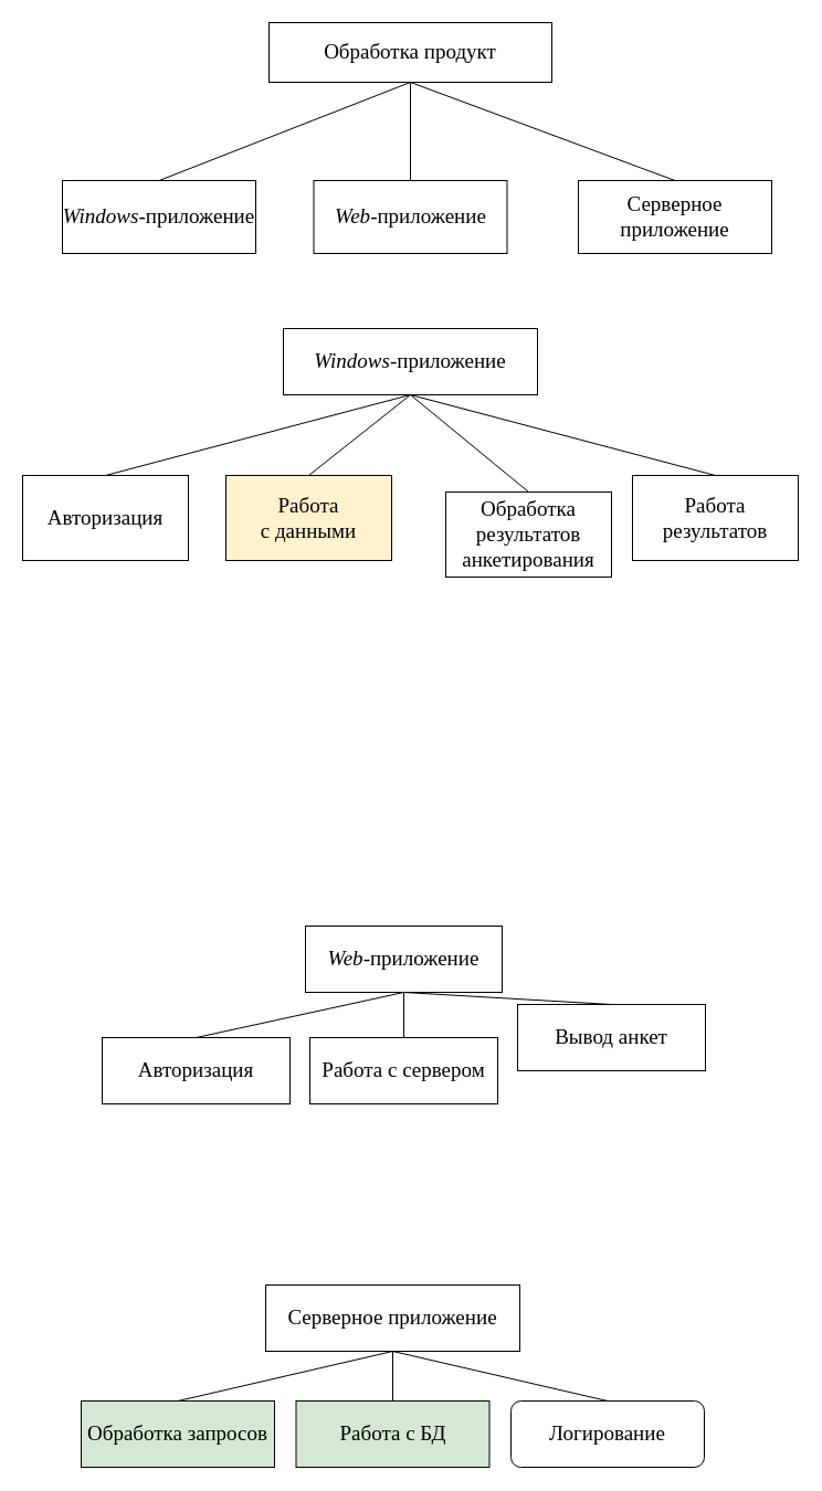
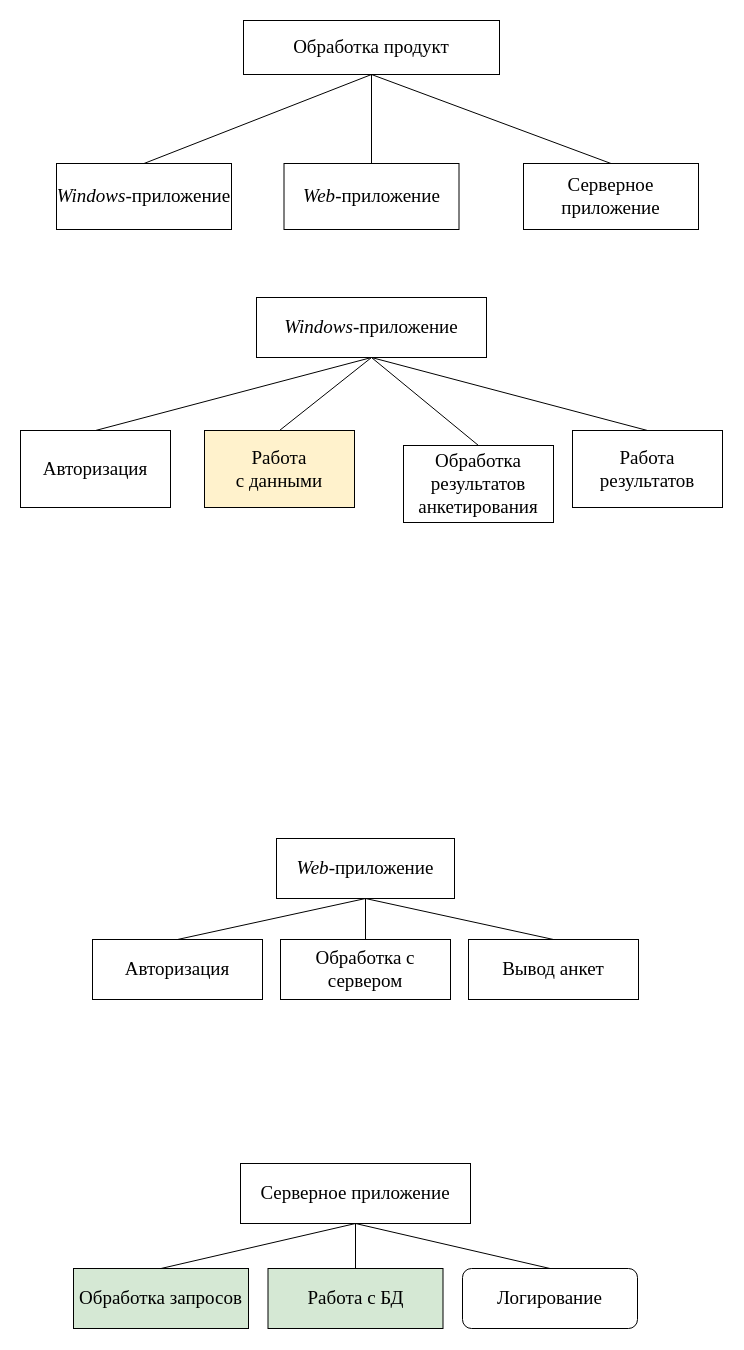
  <mxCell id="0" />
  <mxCell id="1" parent="0" />
  <mxCell id="2" style="rounded=0;orthogonalLoop=1;jettySize=auto;html=1;exitX=0.5;exitY=1;exitDx=0;exitDy=0;entryX=0.5;entryY=0;entryDx=0;entryDy=0;endArrow=none;endFill=0;" parent="1" source="5" target="6" edge="1"><mxGeometry relative="1" as="geometry" /></mxCell>
  <mxCell id="3" style="edgeStyle=none;rounded=0;orthogonalLoop=1;jettySize=auto;html=1;exitX=0.5;exitY=1;exitDx=0;exitDy=0;entryX=0.5;entryY=0;entryDx=0;entryDy=0;endArrow=none;endFill=0;" parent="1" source="5" target="7" edge="1"><mxGeometry relative="1" as="geometry" /></mxCell>
  <mxCell id="4" style="edgeStyle=none;rounded=0;orthogonalLoop=1;jettySize=auto;html=1;exitX=0.5;exitY=1;exitDx=0;exitDy=0;entryX=0.5;entryY=0;entryDx=0;entryDy=0;endArrow=none;endFill=0;" parent="1" source="5" target="8" edge="1"><mxGeometry relative="1" as="geometry" /></mxCell>
  <mxCell id="5" value="&lt;font face=&quot;Times New Roman&quot; style=&quot;font-size: 19px&quot;&gt;Обработка продукт&lt;/font&gt;" style="rounded=0;whiteSpace=wrap;html=1;" parent="1" vertex="1"><mxGeometry x="243" y="20" width="256" height="54" as="geometry" /></mxCell>
  <mxCell id="6" value="&lt;font face=&quot;Times New Roman&quot;&gt;&lt;span style=&quot;font-size: 19px&quot;&gt;&lt;i&gt;Windows&lt;/i&gt;-приложение&lt;/span&gt;&lt;/font&gt;" style="rounded=0;whiteSpace=wrap;html=1;" parent="1" vertex="1"><mxGeometry x="56" y="163" width="175" height="66" as="geometry" /></mxCell>
  <mxCell id="7" value="&lt;font face=&quot;Times New Roman&quot;&gt;&lt;span style=&quot;font-size: 19px&quot;&gt;&lt;i&gt;Web&lt;/i&gt;-приложение&lt;/span&gt;&lt;/font&gt;" style="rounded=0;whiteSpace=wrap;html=1;" parent="1" vertex="1"><mxGeometry x="283.5" y="163" width="175" height="66" as="geometry" /></mxCell>
  <mxCell id="8" value="&lt;font face=&quot;Times New Roman&quot;&gt;&lt;span style=&quot;font-size: 19px&quot;&gt;Серверное приложение&lt;/span&gt;&lt;/font&gt;" style="rounded=0;whiteSpace=wrap;html=1;" parent="1" vertex="1"><mxGeometry x="523" y="163" width="175" height="66" as="geometry" /></mxCell>
  <mxCell id="9" style="edgeStyle=none;rounded=0;orthogonalLoop=1;jettySize=auto;html=1;exitX=0.5;exitY=1;exitDx=0;exitDy=0;entryX=0.5;entryY=0;entryDx=0;entryDy=0;endArrow=none;endFill=0;" parent="1" source="13" target="14" edge="1"><mxGeometry relative="1" as="geometry" /></mxCell>
  <mxCell id="10" style="edgeStyle=none;rounded=0;orthogonalLoop=1;jettySize=auto;html=1;exitX=0.5;exitY=1;exitDx=0;exitDy=0;entryX=0.5;entryY=0;entryDx=0;entryDy=0;endArrow=none;endFill=0;" parent="1" source="13" target="15" edge="1"><mxGeometry relative="1" as="geometry" /></mxCell>
  <mxCell id="11" style="edgeStyle=none;rounded=0;orthogonalLoop=1;jettySize=auto;html=1;exitX=0.5;exitY=1;exitDx=0;exitDy=0;entryX=0.5;entryY=0;entryDx=0;entryDy=0;endArrow=none;endFill=0;" parent="1" source="13" target="16" edge="1"><mxGeometry relative="1" as="geometry" /></mxCell>
  <mxCell id="12" style="edgeStyle=none;rounded=0;orthogonalLoop=1;jettySize=auto;html=1;exitX=0.5;exitY=1;exitDx=0;exitDy=0;entryX=0.5;entryY=0;entryDx=0;entryDy=0;endArrow=none;endFill=0;" parent="1" source="13" target="17" edge="1"><mxGeometry relative="1" as="geometry" /></mxCell>
  <mxCell id="13" value="&lt;font face=&quot;Times New Roman&quot;&gt;&lt;span style=&quot;font-size: 19px&quot;&gt;&lt;i&gt;Windows&lt;/i&gt;-приложение&lt;/span&gt;&lt;/font&gt;" style="rounded=0;whiteSpace=wrap;html=1;" parent="1" vertex="1"><mxGeometry x="256" y="297" width="230" height="60" as="geometry" /></mxCell>
  <mxCell id="14" value="&lt;font face=&quot;Times New Roman&quot;&gt;&lt;span style=&quot;font-size: 19px&quot;&gt;Авторизация&lt;/span&gt;&lt;/font&gt;" style="rounded=0;whiteSpace=wrap;html=1;" parent="1" vertex="1"><mxGeometry x="20" y="430" width="150" height="77" as="geometry" /></mxCell>
  <mxCell id="15" value="&lt;font face=&quot;Times New Roman&quot;&gt;&lt;span style=&quot;font-size: 19px&quot;&gt;Работа &lt;br&gt;с данными&lt;/span&gt;&lt;/font&gt;" style="rounded=0;whiteSpace=wrap;html=1;fillColor=#fff2cc;" parent="1" vertex="1"><mxGeometry x="204" y="430" width="150" height="77" as="geometry" /></mxCell>
  <mxCell id="16" value="&lt;font face=&quot;Times New Roman&quot;&gt;&lt;span style=&quot;font-size: 19px&quot;&gt;Обработка результатов анкетирования&lt;/span&gt;&lt;/font&gt;" style="rounded=0;whiteSpace=wrap;html=1;" parent="1" vertex="1"><mxGeometry x="403" y="445" width="150" height="77" as="geometry" /></mxCell>
  <mxCell id="17" value="&lt;font face=&quot;Times New Roman&quot;&gt;&lt;span style=&quot;font-size: 19px&quot;&gt;Работа результатов&lt;/span&gt;&lt;/font&gt;" style="rounded=0;whiteSpace=wrap;html=1;" parent="1" vertex="1"><mxGeometry x="572" y="430" width="150" height="77" as="geometry" /></mxCell>
  <mxCell id="18" style="edgeStyle=none;rounded=0;orthogonalLoop=1;jettySize=auto;html=1;exitX=0.5;exitY=1;exitDx=0;exitDy=0;entryX=0.5;entryY=0;entryDx=0;entryDy=0;endArrow=none;endFill=0;" parent="1" source="21" target="22" edge="1"><mxGeometry relative="1" as="geometry" /></mxCell>
  <mxCell id="19" style="edgeStyle=none;rounded=0;orthogonalLoop=1;jettySize=auto;html=1;exitX=0.5;exitY=1;exitDx=0;exitDy=0;entryX=0.5;entryY=0;entryDx=0;entryDy=0;endArrow=none;endFill=0;" parent="1" source="21" target="23" edge="1"><mxGeometry relative="1" as="geometry" /></mxCell>
  <mxCell id="20" style="edgeStyle=none;rounded=0;orthogonalLoop=1;jettySize=auto;html=1;exitX=0.5;exitY=1;exitDx=0;exitDy=0;entryX=0.5;entryY=0;entryDx=0;entryDy=0;endArrow=none;endFill=0;" parent="1" source="21" target="24" edge="1"><mxGeometry relative="1" as="geometry" /></mxCell>
  <mxCell id="21" value="&lt;font face=&quot;Times New Roman&quot;&gt;&lt;span style=&quot;font-size: 19px&quot;&gt;&lt;i&gt;Web&lt;/i&gt;-приложение&lt;/span&gt;&lt;/font&gt;" style="rounded=0;whiteSpace=wrap;html=1;" parent="1" vertex="1"><mxGeometry x="276" y="838" width="178" height="60" as="geometry" /></mxCell>
  <mxCell id="22" value="&lt;font face=&quot;Times New Roman&quot;&gt;&lt;span style=&quot;font-size: 19px&quot;&gt;Авторизация&lt;/span&gt;&lt;/font&gt;" style="rounded=0;whiteSpace=wrap;html=1;" parent="1" vertex="1"><mxGeometry x="92" y="939" width="170" height="60" as="geometry" /></mxCell>
- <mxCell id="23" value="&lt;font face=&quot;Times New Roman&quot;&gt;&lt;span style=&quot;font-size: 19px&quot;&gt;Работа с сервером&lt;/span&gt;&lt;/font&gt;" style="rounded=0;whiteSpace=wrap;html=1;" parent="1" vertex="1"><mxGeometry x="280" y="939" width="170" height="60" as="geometry" /></mxCell>
- <mxCell id="24" value="&lt;font face=&quot;Times New Roman&quot;&gt;&lt;span style=&quot;font-size: 19px&quot;&gt;Вывод анкет&lt;/span&gt;&lt;/font&gt;" style="rounded=0;whiteSpace=wrap;html=1;" parent="1" vertex="1"><mxGeometry x="468" y="909" width="170" height="60" as="geometry" /></mxCell>
+ <mxCell id="23" value="&lt;font face=&quot;Times New Roman&quot;&gt;&lt;span style=&quot;font-size: 19px&quot;&gt;Обработка с сервером&lt;/span&gt;&lt;/font&gt;" style="rounded=0;whiteSpace=wrap;html=1;" parent="1" vertex="1"><mxGeometry x="280" y="939" width="170" height="60" as="geometry" /></mxCell>
+ <mxCell id="24" value="&lt;font face=&quot;Times New Roman&quot;&gt;&lt;span style=&quot;font-size: 19px&quot;&gt;Вывод анкет&lt;/span&gt;&lt;/font&gt;" style="rounded=0;whiteSpace=wrap;html=1;" parent="1" vertex="1"><mxGeometry x="468" y="939" width="170" height="60" as="geometry" /></mxCell>
  <mxCell id="25" style="edgeStyle=none;rounded=0;orthogonalLoop=1;jettySize=auto;html=1;exitX=0.5;exitY=1;exitDx=0;exitDy=0;entryX=0.5;entryY=0;entryDx=0;entryDy=0;endArrow=none;endFill=0;" parent="1" source="28" target="29" edge="1"><mxGeometry relative="1" as="geometry" /></mxCell>
  <mxCell id="26" style="edgeStyle=none;rounded=0;orthogonalLoop=1;jettySize=auto;html=1;exitX=0.5;exitY=1;exitDx=0;exitDy=0;entryX=0.5;entryY=0;entryDx=0;entryDy=0;endArrow=none;endFill=0;" parent="1" source="28" target="30" edge="1"><mxGeometry relative="1" as="geometry" /></mxCell>
  <mxCell id="27" style="edgeStyle=none;rounded=0;orthogonalLoop=1;jettySize=auto;html=1;exitX=0.5;exitY=1;exitDx=0;exitDy=0;entryX=0.5;entryY=0;entryDx=0;entryDy=0;endArrow=none;endFill=0;" parent="1" source="28" target="31" edge="1"><mxGeometry relative="1" as="geometry" /></mxCell>
  <mxCell id="28" value="&lt;font face=&quot;Times New Roman&quot;&gt;&lt;span style=&quot;font-size: 19px&quot;&gt;Серверное приложение&lt;/span&gt;&lt;/font&gt;" style="rounded=0;whiteSpace=wrap;html=1;" parent="1" vertex="1"><mxGeometry x="240" y="1163" width="230" height="60" as="geometry" /></mxCell>
  <mxCell id="29" value="&lt;font face=&quot;Times New Roman&quot;&gt;&lt;span style=&quot;font-size: 19px&quot;&gt;Обработка запросов&lt;/span&gt;&lt;/font&gt;" style="rounded=0;whiteSpace=wrap;html=1;fillColor=#d5e8d4;" parent="1" vertex="1"><mxGeometry x="73" y="1268" width="175" height="60" as="geometry" /></mxCell>
  <mxCell id="30" value="&lt;font face=&quot;Times New Roman&quot;&gt;&lt;span style=&quot;font-size: 19px&quot;&gt;Работа с БД&lt;/span&gt;&lt;/font&gt;" style="rounded=0;whiteSpace=wrap;html=1;fillColor=#d5e8d4;" parent="1" vertex="1"><mxGeometry x="267.5" y="1268" width="175" height="60" as="geometry" /></mxCell>
  <mxCell id="31" value="&lt;font face=&quot;Times New Roman&quot;&gt;&lt;span style=&quot;font-size: 19px&quot;&gt;Логирование&lt;/span&gt;&lt;/font&gt;" style="whiteSpace=wrap;html=1;rounded=1;" parent="1" vertex="1"><mxGeometry x="462" y="1268" width="175" height="60" as="geometry" /></mxCell>
